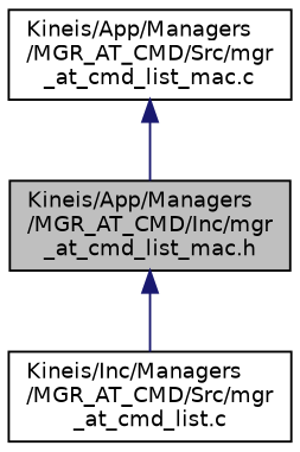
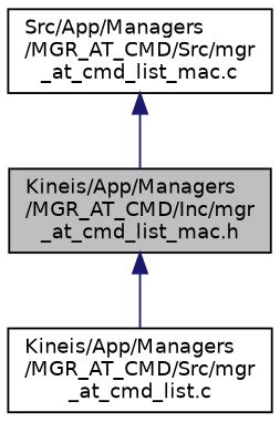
  digraph {
    node [color=black fillcolor=white fontname=Helvetica fontsize=10 shape=record style=filled]
    edge [color=midnightblue dir=back fontname=Helvetica fontsize=10 labelfontname=Helvetica labelfontsize=10 style=solid]
    n1 [fillcolor=grey75 fontcolor=black height=0.2 label="Kineis/App/Managers\l/MGR_AT_CMD/Inc/mgr\l_at_cmd_list_mac.h" width=0.4]
-   n2 [height=0.2 label="Kineis/Inc/Managers\l/MGR_AT_CMD/Src/mgr\l_at_cmd_list.c" width=0.4]
-   n3 [height=0.2 label="Kineis/App/Managers\l/MGR_AT_CMD/Src/mgr\l_at_cmd_list_mac.c" width=0.4]
+   n2 [height=0.2 label="Kineis/App/Managers\l/MGR_AT_CMD/Src/mgr\l_at_cmd_list.c" width=0.4]
+   n3 [height=0.2 label="Src/App/Managers\l/MGR_AT_CMD/Src/mgr\l_at_cmd_list_mac.c" width=0.4]
    n1 -> n2
    n3 -> n1
  }
